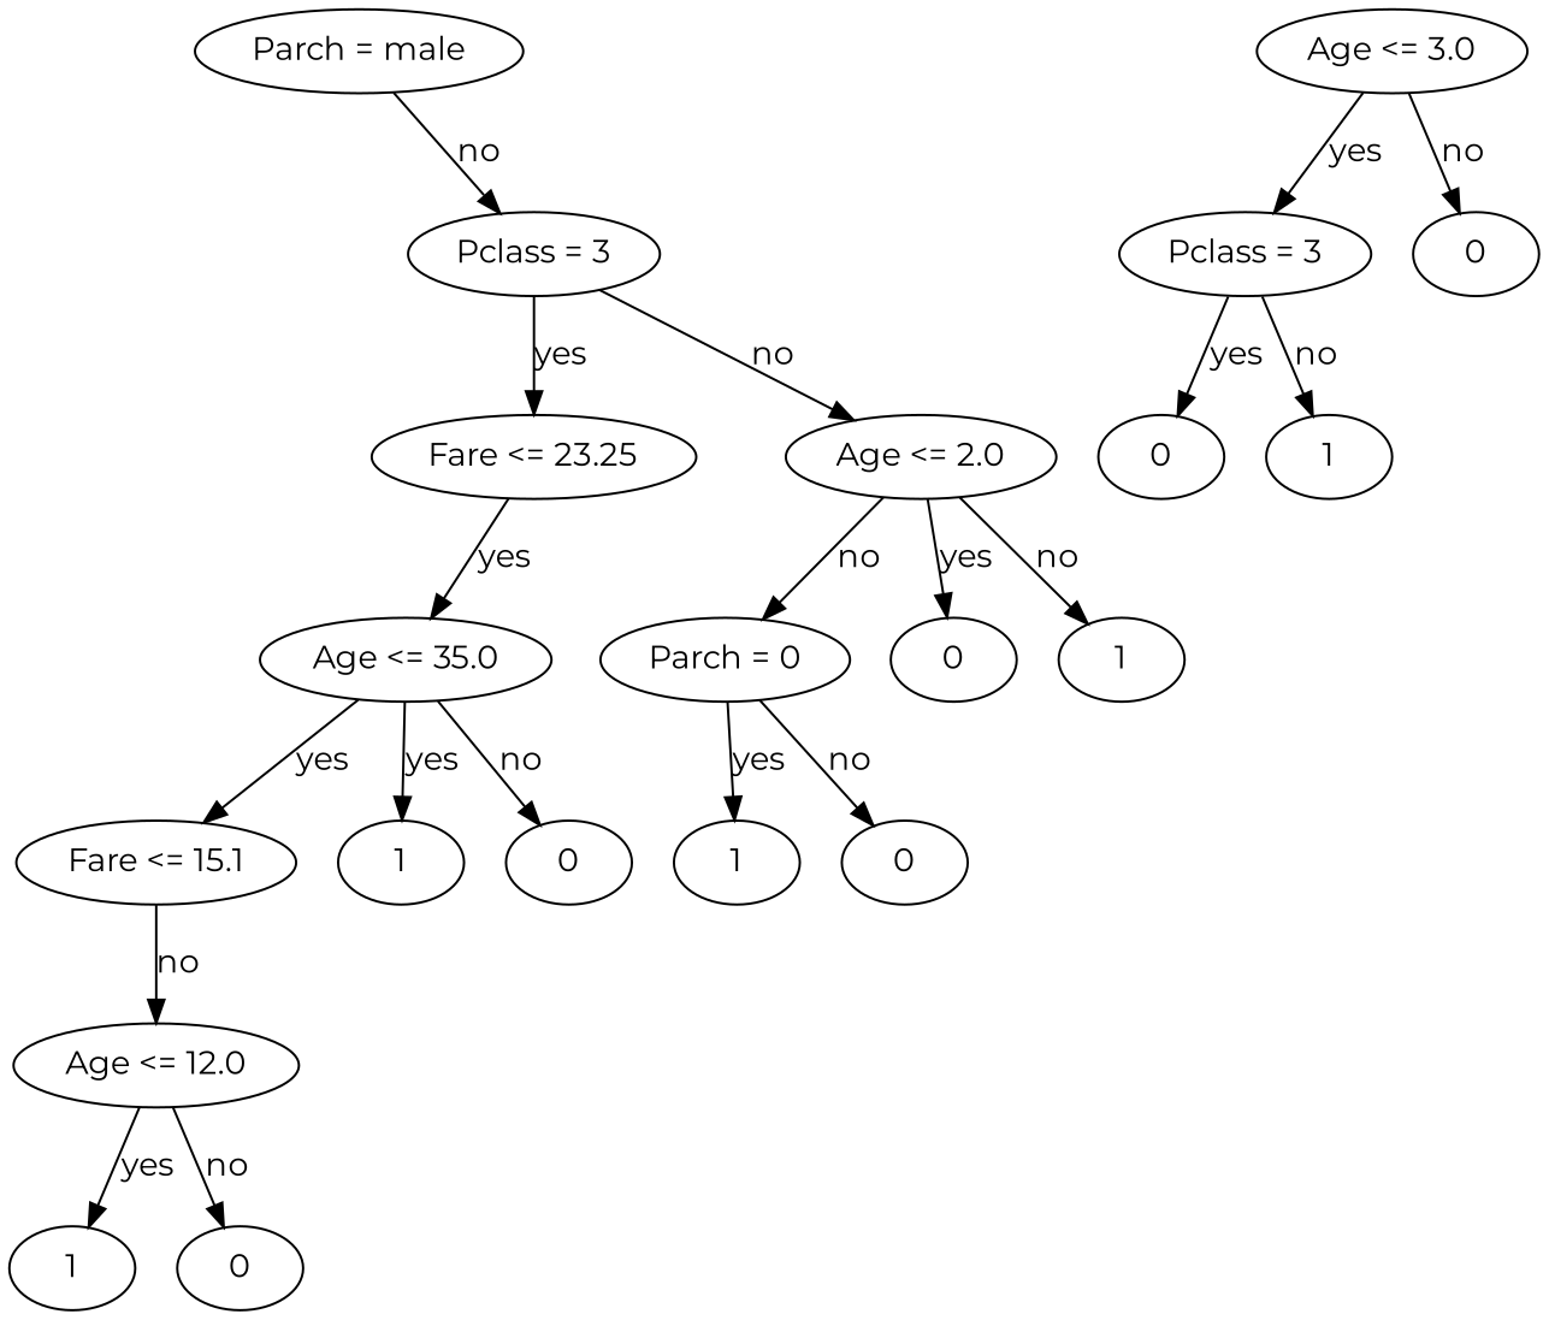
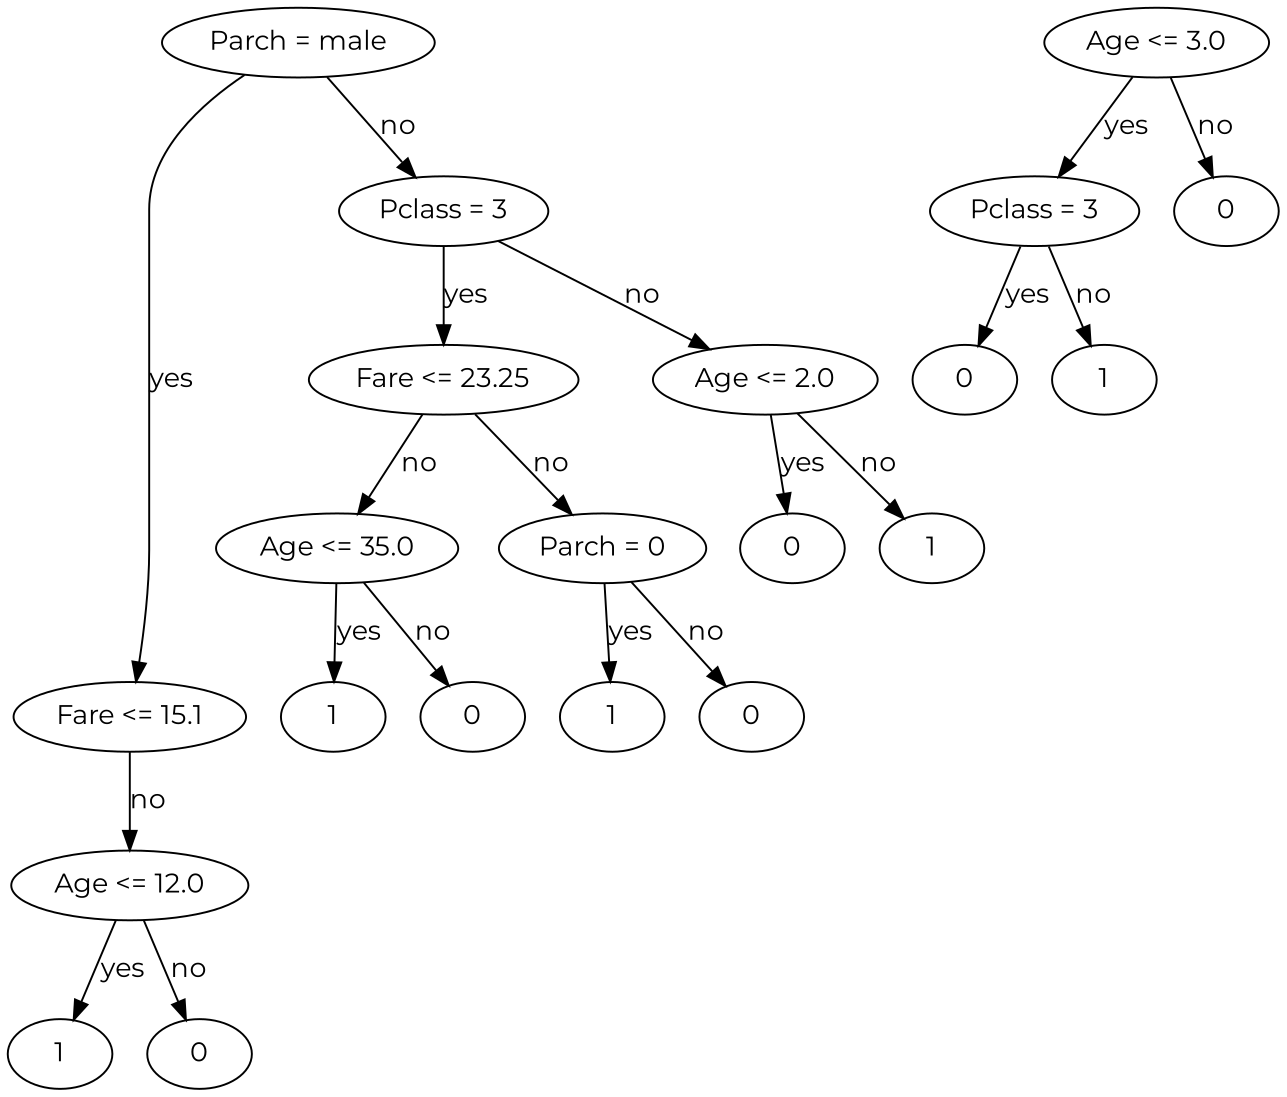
  digraph {
    fontname=Montserrat
    node [fontname=Montserrat]
    edge [fontname=Montserrat]
    n1 [label="Parch = male"]
    n2 [label="Fare <= 15.1"]
    n3 [label="Pclass = 3"]
    n4 [label="Age <= 12.0"]
    n5 [label="Fare <= 23.25"]
    n6 [label="Age <= 2.0"]
    n7 [label=1]
    n8 [label=0]
    n9 [label="Age <= 3.0"]
    n10 [label="Pclass = 3"]
    n11 [label=0]
    n12 [label=0]
    n13 [label=1]
    n14 [label="Age <= 35.0"]
    n15 [label="Parch = 0"]
    n16 [label=0]
    n17 [label=1]
    n18 [label=1]
    n19 [label=0]
    n20 [label=1]
    n21 [label=0]
-   n14 -> n2 [label=yes]
+   n1 -> n2 [label=yes]
    n1 -> n3 [label=no]
    n2 -> n4 [label=no]
    n3 -> n5 [label=yes]
    n3 -> n6 [label=no]
    n4 -> n7 [label=yes]
    n4 -> n8 [label=no]
-   n5 -> n14 [label=yes]
-   n6 -> n15 [label=no]
+   n5 -> n14 [label=no]
+   n5 -> n15 [label=no]
    n6 -> n16 [label=yes]
    n6 -> n17 [label=no]
    n9 -> n10 [label=yes]
    n9 -> n11 [label=no]
    n10 -> n12 [label=yes]
    n10 -> n13 [label=no]
    n14 -> n18 [label=yes]
    n14 -> n19 [label=no]
    n15 -> n20 [label=yes]
    n15 -> n21 [label=no]
  }
